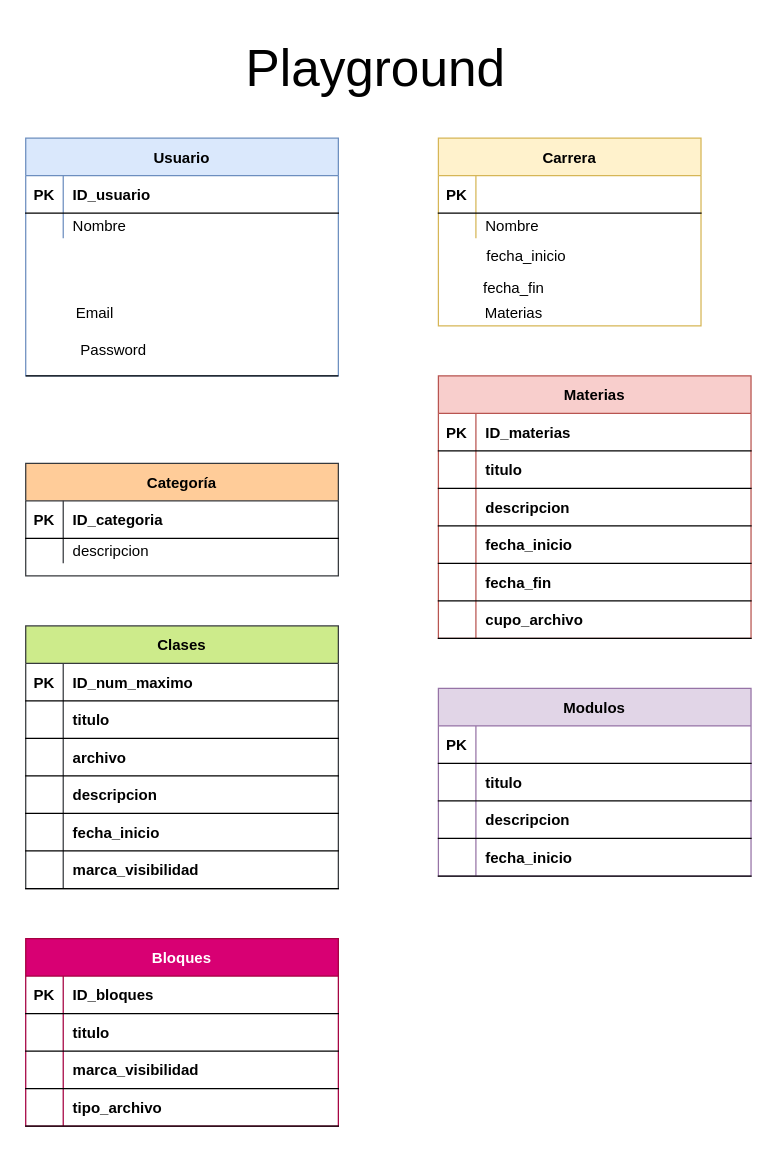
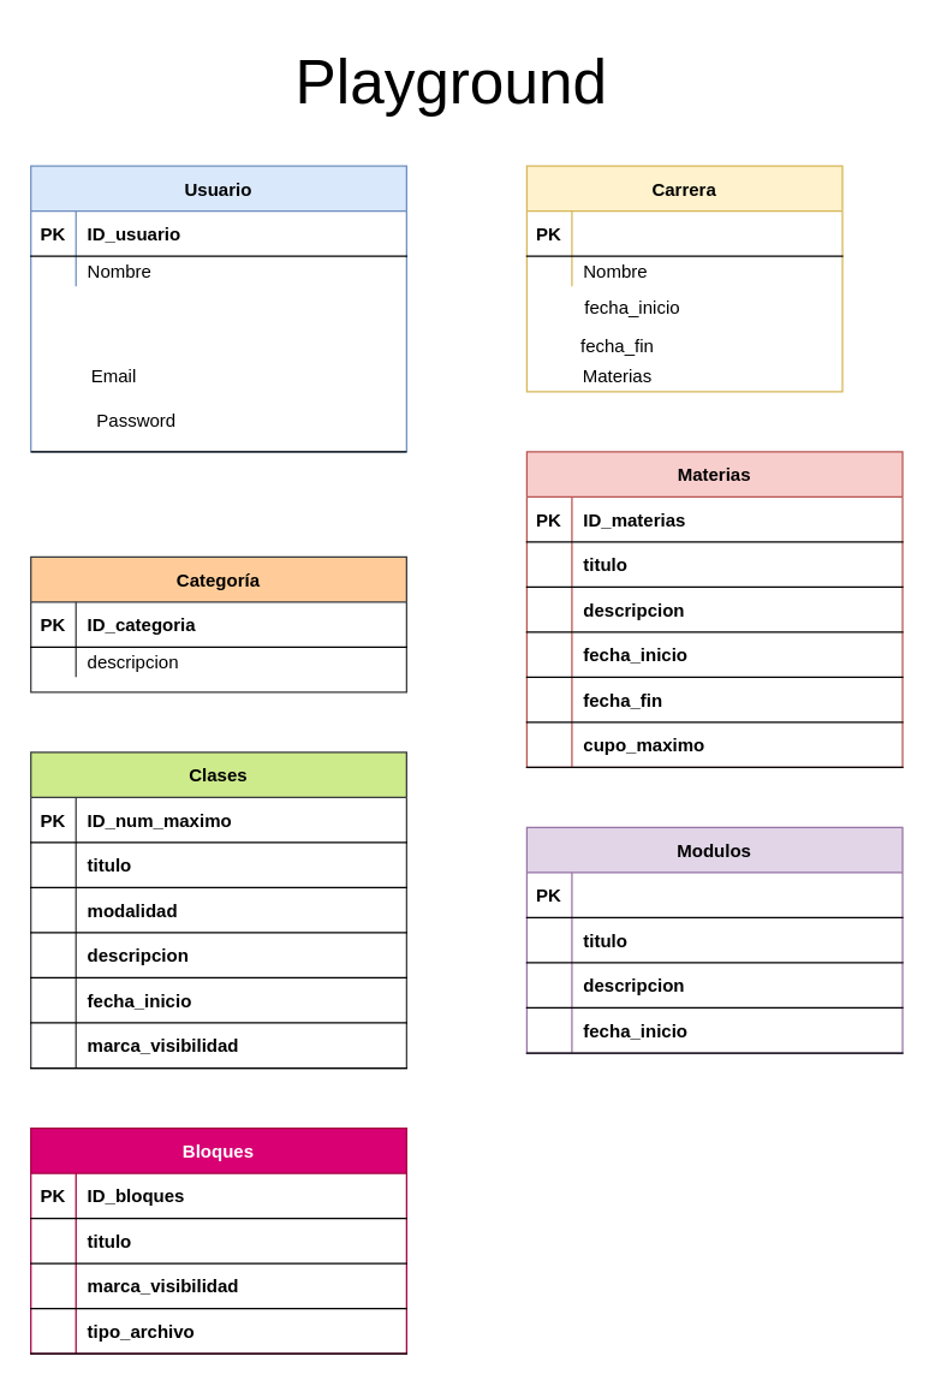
  <mxCell id="0" />
  <mxCell id="1" parent="0" />
  <mxCell id="2" value="Usuario" style="shape=table;startSize=30;container=1;collapsible=1;childLayout=tableLayout;fixedRows=1;rowLines=0;fontStyle=1;align=center;resizeLast=1;strokeWidth=1;perimeterSpacing=0;fillColor=#dae8fc;strokeColor=#6c8ebf;" parent="1" vertex="1"><mxGeometry x="20" y="110" width="250" height="190" as="geometry" /></mxCell>
  <mxCell id="3" value="" style="shape=partialRectangle;collapsible=0;dropTarget=0;pointerEvents=0;fillColor=none;points=[[0,0.5],[1,0.5]];portConstraint=eastwest;top=0;left=0;right=0;bottom=1;" parent="2" vertex="1"><mxGeometry y="30" width="250" height="30" as="geometry" /></mxCell>
  <mxCell id="4" value="PK" style="shape=partialRectangle;overflow=hidden;connectable=0;fillColor=none;top=0;left=0;bottom=0;right=0;fontStyle=1;" parent="3" vertex="1"><mxGeometry width="30" height="30" as="geometry" /></mxCell>
  <mxCell id="5" value="ID_usuario" style="shape=partialRectangle;overflow=hidden;connectable=0;fillColor=none;top=0;left=0;bottom=0;right=0;align=left;spacingLeft=6;fontStyle=1;" parent="3" vertex="1"><mxGeometry x="30" width="220" height="30" as="geometry" /></mxCell>
  <mxCell id="6" value="" style="shape=partialRectangle;collapsible=0;dropTarget=0;pointerEvents=0;fillColor=none;points=[[0,0.5],[1,0.5]];portConstraint=eastwest;top=0;left=0;right=0;bottom=0;" parent="2" vertex="1"><mxGeometry y="60" width="250" height="20" as="geometry" /></mxCell>
  <mxCell id="7" value="" style="shape=partialRectangle;overflow=hidden;connectable=0;fillColor=none;top=0;left=0;bottom=0;right=0;" parent="6" vertex="1"><mxGeometry width="30" height="20" as="geometry" /></mxCell>
  <mxCell id="8" value="Nombre" style="shape=partialRectangle;overflow=hidden;connectable=0;fillColor=none;top=0;left=0;bottom=0;right=0;align=left;spacingLeft=6;" parent="6" vertex="1"><mxGeometry x="30" width="220" height="20" as="geometry" /></mxCell>
  <mxCell id="9" value="Email" style="text;html=1;align=center;verticalAlign=middle;resizable=0;points=[];autosize=1;strokeColor=none;" parent="1" vertex="1"><mxGeometry x="50" y="240" width="50" height="20" as="geometry" /></mxCell>
  <mxCell id="10" value="Password" style="text;html=1;align=center;verticalAlign=middle;resizable=0;points=[];autosize=1;strokeColor=none;" parent="1" vertex="1"><mxGeometry x="55" y="270" width="70" height="20" as="geometry" /></mxCell>
  <mxCell id="11" value="" style="endArrow=none;html=1;" parent="1" edge="1"><mxGeometry width="50" height="50" relative="1" as="geometry"><mxPoint x="20" y="300" as="sourcePoint" /><mxPoint x="270" y="300" as="targetPoint" /></mxGeometry></mxCell>
  <mxCell id="12" value="&lt;font style=&quot;font-size: 41px&quot;&gt;Playground&lt;/font&gt;" style="text;html=1;strokeColor=none;fillColor=none;align=center;verticalAlign=middle;whiteSpace=wrap;rounded=0;" parent="1" vertex="1"><mxGeometry x="120" y="20" width="360" height="70" as="geometry" /></mxCell>
  <mxCell id="13" value="Categoría" style="shape=table;startSize=30;container=1;collapsible=1;childLayout=tableLayout;fixedRows=1;rowLines=0;fontStyle=1;align=center;resizeLast=1;strokeWidth=1;perimeterSpacing=0;fillColor=#ffcc99;strokeColor=#36393d;" parent="1" vertex="1"><mxGeometry x="20" y="370" width="250" height="90" as="geometry" /></mxCell>
  <mxCell id="14" value="" style="shape=partialRectangle;collapsible=0;dropTarget=0;pointerEvents=0;fillColor=none;points=[[0,0.5],[1,0.5]];portConstraint=eastwest;top=0;left=0;right=0;bottom=1;" parent="13" vertex="1"><mxGeometry y="30" width="250" height="30" as="geometry" /></mxCell>
  <mxCell id="15" value="PK" style="shape=partialRectangle;overflow=hidden;connectable=0;fillColor=none;top=0;left=0;bottom=0;right=0;fontStyle=1;" parent="14" vertex="1"><mxGeometry width="30" height="30" as="geometry" /></mxCell>
  <mxCell id="16" value="ID_categoria" style="shape=partialRectangle;overflow=hidden;connectable=0;fillColor=none;top=0;left=0;bottom=0;right=0;align=left;spacingLeft=6;fontStyle=1;" parent="14" vertex="1"><mxGeometry x="30" width="220" height="30" as="geometry" /></mxCell>
  <mxCell id="17" value="" style="shape=partialRectangle;collapsible=0;dropTarget=0;pointerEvents=0;fillColor=none;points=[[0,0.5],[1,0.5]];portConstraint=eastwest;top=0;left=0;right=0;bottom=0;" parent="13" vertex="1"><mxGeometry y="60" width="250" height="20" as="geometry" /></mxCell>
  <mxCell id="18" value="" style="shape=partialRectangle;overflow=hidden;connectable=0;fillColor=none;top=0;left=0;bottom=0;right=0;" parent="17" vertex="1"><mxGeometry width="30" height="20" as="geometry" /></mxCell>
  <mxCell id="19" value="descripcion" style="shape=partialRectangle;overflow=hidden;connectable=0;fillColor=none;top=0;left=0;bottom=0;right=0;align=left;spacingLeft=6;" parent="17" vertex="1"><mxGeometry x="30" width="220" height="20" as="geometry" /></mxCell>
  <mxCell id="20" value="Carrera" style="shape=table;startSize=30;container=1;collapsible=1;childLayout=tableLayout;fixedRows=1;rowLines=0;fontStyle=1;align=center;resizeLast=1;strokeWidth=1;perimeterSpacing=0;fillColor=#fff2cc;strokeColor=#d6b656;" parent="1" vertex="1"><mxGeometry x="350" y="110" width="210" height="150" as="geometry" /></mxCell>
  <mxCell id="21" value="" style="shape=partialRectangle;collapsible=0;dropTarget=0;pointerEvents=0;fillColor=none;points=[[0,0.5],[1,0.5]];portConstraint=eastwest;top=0;left=0;right=0;bottom=1;" parent="20" vertex="1"><mxGeometry y="30" width="210" height="30" as="geometry" /></mxCell>
  <mxCell id="22" value="PK" style="shape=partialRectangle;overflow=hidden;connectable=0;fillColor=none;top=0;left=0;bottom=0;right=0;fontStyle=1;" parent="21" vertex="1"><mxGeometry width="30" height="30" as="geometry" /></mxCell>
  <mxCell id="23" value="" style="shape=partialRectangle;collapsible=0;dropTarget=0;pointerEvents=0;fillColor=none;points=[[0,0.5],[1,0.5]];portConstraint=eastwest;top=0;left=0;right=0;bottom=0;" parent="20" vertex="1"><mxGeometry y="60" width="210" height="20" as="geometry" /></mxCell>
  <mxCell id="24" value="" style="shape=partialRectangle;overflow=hidden;connectable=0;fillColor=none;top=0;left=0;bottom=0;right=0;" parent="23" vertex="1"><mxGeometry width="30" height="20" as="geometry" /></mxCell>
  <mxCell id="25" value="Nombre" style="shape=partialRectangle;overflow=hidden;connectable=0;fillColor=none;top=0;left=0;bottom=0;right=0;align=left;spacingLeft=6;" parent="23" vertex="1"><mxGeometry x="30" width="180" height="20" as="geometry" /></mxCell>
  <mxCell id="26" value="fecha_inicio" style="text;html=1;align=center;verticalAlign=middle;resizable=0;points=[];autosize=1;strokeColor=none;" parent="1" vertex="1"><mxGeometry x="380" y="195" width="80" height="20" as="geometry" /></mxCell>
  <mxCell id="27" value="fecha_fin" style="text;html=1;align=center;verticalAlign=middle;resizable=0;points=[];autosize=1;strokeColor=none;" parent="1" vertex="1"><mxGeometry x="380" y="220" width="60" height="20" as="geometry" /></mxCell>
  <mxCell id="28" value="Materias" style="text;html=1;align=center;verticalAlign=middle;resizable=0;points=[];autosize=1;strokeColor=none;" parent="1" vertex="1"><mxGeometry x="380" y="240" width="60" height="20" as="geometry" /></mxCell>
  <mxCell id="29" value="Materias" style="shape=table;startSize=30;container=1;collapsible=1;childLayout=tableLayout;fixedRows=1;rowLines=0;fontStyle=1;align=center;resizeLast=1;strokeWidth=1;perimeterSpacing=0;fillColor=#f8cecc;strokeColor=#b85450;" parent="1" vertex="1"><mxGeometry x="350" y="300" width="250" height="210" as="geometry" /></mxCell>
  <mxCell id="30" value="" style="shape=partialRectangle;collapsible=0;dropTarget=0;pointerEvents=0;fillColor=none;points=[[0,0.5],[1,0.5]];portConstraint=eastwest;top=0;left=0;right=0;bottom=1;" parent="29" vertex="1"><mxGeometry y="30" width="250" height="30" as="geometry" /></mxCell>
  <mxCell id="31" value="PK" style="shape=partialRectangle;overflow=hidden;connectable=0;fillColor=none;top=0;left=0;bottom=0;right=0;fontStyle=1;" parent="30" vertex="1"><mxGeometry width="30" height="30" as="geometry" /></mxCell>
  <mxCell id="32" value="ID_materias" style="shape=partialRectangle;overflow=hidden;connectable=0;fillColor=none;top=0;left=0;bottom=0;right=0;align=left;spacingLeft=6;fontStyle=1;" parent="30" vertex="1"><mxGeometry x="30" width="220" height="30" as="geometry" /></mxCell>
  <mxCell id="33" value="" style="shape=partialRectangle;collapsible=0;dropTarget=0;pointerEvents=0;fillColor=none;points=[[0,0.5],[1,0.5]];portConstraint=eastwest;top=0;left=0;right=0;bottom=1;" parent="29" vertex="1"><mxGeometry y="60" width="250" height="30" as="geometry" /></mxCell>
  <mxCell id="34" value="" style="shape=partialRectangle;overflow=hidden;connectable=0;fillColor=none;top=0;left=0;bottom=0;right=0;fontStyle=1;" parent="33" vertex="1"><mxGeometry width="30" height="30" as="geometry" /></mxCell>
  <mxCell id="35" value="titulo" style="shape=partialRectangle;overflow=hidden;connectable=0;fillColor=none;top=0;left=0;bottom=0;right=0;align=left;spacingLeft=6;fontStyle=1;" parent="33" vertex="1"><mxGeometry x="30" width="220" height="30" as="geometry" /></mxCell>
  <mxCell id="36" value="" style="shape=partialRectangle;collapsible=0;dropTarget=0;pointerEvents=0;fillColor=none;points=[[0,0.5],[1,0.5]];portConstraint=eastwest;top=0;left=0;right=0;bottom=1;" parent="29" vertex="1"><mxGeometry y="90" width="250" height="30" as="geometry" /></mxCell>
  <mxCell id="37" value="" style="shape=partialRectangle;overflow=hidden;connectable=0;fillColor=none;top=0;left=0;bottom=0;right=0;fontStyle=1;" parent="36" vertex="1"><mxGeometry width="30" height="30" as="geometry" /></mxCell>
  <mxCell id="38" value="descripcion" style="shape=partialRectangle;overflow=hidden;connectable=0;fillColor=none;top=0;left=0;bottom=0;right=0;align=left;spacingLeft=6;fontStyle=1;" parent="36" vertex="1"><mxGeometry x="30" width="220" height="30" as="geometry" /></mxCell>
  <mxCell id="39" value="" style="shape=partialRectangle;collapsible=0;dropTarget=0;pointerEvents=0;fillColor=none;points=[[0,0.5],[1,0.5]];portConstraint=eastwest;top=0;left=0;right=0;bottom=1;" parent="29" vertex="1"><mxGeometry y="120" width="250" height="30" as="geometry" /></mxCell>
  <mxCell id="40" value="" style="shape=partialRectangle;overflow=hidden;connectable=0;fillColor=none;top=0;left=0;bottom=0;right=0;fontStyle=1;" parent="39" vertex="1"><mxGeometry width="30" height="30" as="geometry" /></mxCell>
  <mxCell id="41" value="fecha_inicio" style="shape=partialRectangle;overflow=hidden;connectable=0;fillColor=none;top=0;left=0;bottom=0;right=0;align=left;spacingLeft=6;fontStyle=1;" parent="39" vertex="1"><mxGeometry x="30" width="220" height="30" as="geometry" /></mxCell>
  <mxCell id="42" value="" style="shape=partialRectangle;collapsible=0;dropTarget=0;pointerEvents=0;fillColor=none;points=[[0,0.5],[1,0.5]];portConstraint=eastwest;top=0;left=0;right=0;bottom=1;" parent="29" vertex="1"><mxGeometry y="150" width="250" height="30" as="geometry" /></mxCell>
  <mxCell id="43" value="" style="shape=partialRectangle;overflow=hidden;connectable=0;fillColor=none;top=0;left=0;bottom=0;right=0;fontStyle=1;" parent="42" vertex="1"><mxGeometry width="30" height="30" as="geometry" /></mxCell>
  <mxCell id="44" value="fecha_fin" style="shape=partialRectangle;overflow=hidden;connectable=0;fillColor=none;top=0;left=0;bottom=0;right=0;align=left;spacingLeft=6;fontStyle=1;" parent="42" vertex="1"><mxGeometry x="30" width="220" height="30" as="geometry" /></mxCell>
  <mxCell id="45" value="" style="shape=partialRectangle;collapsible=0;dropTarget=0;pointerEvents=0;fillColor=none;points=[[0,0.5],[1,0.5]];portConstraint=eastwest;top=0;left=0;right=0;bottom=1;" parent="29" vertex="1"><mxGeometry y="180" width="250" height="30" as="geometry" /></mxCell>
  <mxCell id="46" value="" style="shape=partialRectangle;overflow=hidden;connectable=0;fillColor=none;top=0;left=0;bottom=0;right=0;fontStyle=1;" parent="45" vertex="1"><mxGeometry width="30" height="30" as="geometry" /></mxCell>
- <mxCell id="47" value="cupo_archivo" style="shape=partialRectangle;overflow=hidden;connectable=0;fillColor=none;top=0;left=0;bottom=0;right=0;align=left;spacingLeft=6;fontStyle=1;" parent="45" vertex="1"><mxGeometry x="30" width="220" height="30" as="geometry" /></mxCell>
+ <mxCell id="47" value="cupo_maximo" style="shape=partialRectangle;overflow=hidden;connectable=0;fillColor=none;top=0;left=0;bottom=0;right=0;align=left;spacingLeft=6;fontStyle=1;" parent="45" vertex="1"><mxGeometry x="30" width="220" height="30" as="geometry" /></mxCell>
  <mxCell id="48" value="Modulos" style="shape=table;startSize=30;container=1;collapsible=1;childLayout=tableLayout;fixedRows=1;rowLines=0;fontStyle=1;align=center;resizeLast=1;strokeWidth=1;perimeterSpacing=0;fillColor=#e1d5e7;strokeColor=#9673a6;" parent="1" vertex="1"><mxGeometry x="350" y="550" width="250" height="150" as="geometry" /></mxCell>
  <mxCell id="49" value="" style="shape=partialRectangle;collapsible=0;dropTarget=0;pointerEvents=0;fillColor=none;points=[[0,0.5],[1,0.5]];portConstraint=eastwest;top=0;left=0;right=0;bottom=1;" parent="48" vertex="1"><mxGeometry y="30" width="250" height="30" as="geometry" /></mxCell>
  <mxCell id="50" value="PK" style="shape=partialRectangle;overflow=hidden;connectable=0;fillColor=none;top=0;left=0;bottom=0;right=0;fontStyle=1;" parent="49" vertex="1"><mxGeometry width="30" height="30" as="geometry" /></mxCell>
  <mxCell id="51" value="" style="shape=partialRectangle;collapsible=0;dropTarget=0;pointerEvents=0;fillColor=none;points=[[0,0.5],[1,0.5]];portConstraint=eastwest;top=0;left=0;right=0;bottom=1;" parent="48" vertex="1"><mxGeometry y="60" width="250" height="30" as="geometry" /></mxCell>
  <mxCell id="52" value="" style="shape=partialRectangle;overflow=hidden;connectable=0;fillColor=none;top=0;left=0;bottom=0;right=0;fontStyle=1;" parent="51" vertex="1"><mxGeometry width="30" height="30" as="geometry" /></mxCell>
  <mxCell id="53" value="titulo" style="shape=partialRectangle;overflow=hidden;connectable=0;fillColor=none;top=0;left=0;bottom=0;right=0;align=left;spacingLeft=6;fontStyle=1;" parent="51" vertex="1"><mxGeometry x="30" width="220" height="30" as="geometry" /></mxCell>
  <mxCell id="54" value="" style="shape=partialRectangle;collapsible=0;dropTarget=0;pointerEvents=0;fillColor=none;points=[[0,0.5],[1,0.5]];portConstraint=eastwest;top=0;left=0;right=0;bottom=1;" parent="48" vertex="1"><mxGeometry y="90" width="250" height="30" as="geometry" /></mxCell>
  <mxCell id="55" value="" style="shape=partialRectangle;overflow=hidden;connectable=0;fillColor=none;top=0;left=0;bottom=0;right=0;fontStyle=1;" parent="54" vertex="1"><mxGeometry width="30" height="30" as="geometry" /></mxCell>
  <mxCell id="56" value="descripcion" style="shape=partialRectangle;overflow=hidden;connectable=0;fillColor=none;top=0;left=0;bottom=0;right=0;align=left;spacingLeft=6;fontStyle=1;" parent="54" vertex="1"><mxGeometry x="30" width="220" height="30" as="geometry" /></mxCell>
  <mxCell id="57" value="" style="shape=partialRectangle;collapsible=0;dropTarget=0;pointerEvents=0;fillColor=none;points=[[0,0.5],[1,0.5]];portConstraint=eastwest;top=0;left=0;right=0;bottom=1;" parent="48" vertex="1"><mxGeometry y="120" width="250" height="30" as="geometry" /></mxCell>
  <mxCell id="58" value="" style="shape=partialRectangle;overflow=hidden;connectable=0;fillColor=none;top=0;left=0;bottom=0;right=0;fontStyle=1;" parent="57" vertex="1"><mxGeometry width="30" height="30" as="geometry" /></mxCell>
  <mxCell id="59" value="fecha_inicio" style="shape=partialRectangle;overflow=hidden;connectable=0;fillColor=none;top=0;left=0;bottom=0;right=0;align=left;spacingLeft=6;fontStyle=1;" parent="57" vertex="1"><mxGeometry x="30" width="220" height="30" as="geometry" /></mxCell>
  <mxCell id="60" value="Clases" style="shape=table;startSize=30;container=1;collapsible=1;childLayout=tableLayout;fixedRows=1;rowLines=0;fontStyle=1;align=center;resizeLast=1;strokeWidth=1;perimeterSpacing=0;fillColor=#cdeb8b;strokeColor=#36393d;" vertex="1" parent="1"><mxGeometry x="20" y="500" width="250" height="210" as="geometry" /></mxCell>
  <mxCell id="61" value="" style="shape=partialRectangle;collapsible=0;dropTarget=0;pointerEvents=0;fillColor=none;points=[[0,0.5],[1,0.5]];portConstraint=eastwest;top=0;left=0;right=0;bottom=1;" vertex="1" parent="60"><mxGeometry y="30" width="250" height="30" as="geometry" /></mxCell>
  <mxCell id="62" value="PK" style="shape=partialRectangle;overflow=hidden;connectable=0;fillColor=none;top=0;left=0;bottom=0;right=0;fontStyle=1;" vertex="1" parent="61"><mxGeometry width="30" height="30" as="geometry" /></mxCell>
  <mxCell id="63" value="ID_num_maximo" style="shape=partialRectangle;overflow=hidden;connectable=0;fillColor=none;top=0;left=0;bottom=0;right=0;align=left;spacingLeft=6;fontStyle=1;" vertex="1" parent="61"><mxGeometry x="30" width="220" height="30" as="geometry" /></mxCell>
  <mxCell id="64" value="" style="shape=partialRectangle;collapsible=0;dropTarget=0;pointerEvents=0;fillColor=none;points=[[0,0.5],[1,0.5]];portConstraint=eastwest;top=0;left=0;right=0;bottom=1;" vertex="1" parent="60"><mxGeometry y="60" width="250" height="30" as="geometry" /></mxCell>
  <mxCell id="65" value="" style="shape=partialRectangle;overflow=hidden;connectable=0;fillColor=none;top=0;left=0;bottom=0;right=0;fontStyle=1;" vertex="1" parent="64"><mxGeometry width="30" height="30" as="geometry" /></mxCell>
  <mxCell id="66" value="titulo" style="shape=partialRectangle;overflow=hidden;connectable=0;fillColor=none;top=0;left=0;bottom=0;right=0;align=left;spacingLeft=6;fontStyle=1;" vertex="1" parent="64"><mxGeometry x="30" width="220" height="30" as="geometry" /></mxCell>
  <mxCell id="67" value="" style="shape=partialRectangle;collapsible=0;dropTarget=0;pointerEvents=0;fillColor=none;points=[[0,0.5],[1,0.5]];portConstraint=eastwest;top=0;left=0;right=0;bottom=1;" vertex="1" parent="60"><mxGeometry y="90" width="250" height="30" as="geometry" /></mxCell>
  <mxCell id="68" value="" style="shape=partialRectangle;overflow=hidden;connectable=0;fillColor=none;top=0;left=0;bottom=0;right=0;fontStyle=1;" vertex="1" parent="67"><mxGeometry width="30" height="30" as="geometry" /></mxCell>
- <mxCell id="69" value="archivo" style="shape=partialRectangle;overflow=hidden;connectable=0;fillColor=none;top=0;left=0;bottom=0;right=0;align=left;spacingLeft=6;fontStyle=1;" vertex="1" parent="67"><mxGeometry x="30" width="220" height="30" as="geometry" /></mxCell>
+ <mxCell id="69" value="modalidad" style="shape=partialRectangle;overflow=hidden;connectable=0;fillColor=none;top=0;left=0;bottom=0;right=0;align=left;spacingLeft=6;fontStyle=1;" vertex="1" parent="67"><mxGeometry x="30" width="220" height="30" as="geometry" /></mxCell>
  <mxCell id="70" value="" style="shape=partialRectangle;collapsible=0;dropTarget=0;pointerEvents=0;fillColor=none;points=[[0,0.5],[1,0.5]];portConstraint=eastwest;top=0;left=0;right=0;bottom=1;" vertex="1" parent="60"><mxGeometry y="120" width="250" height="30" as="geometry" /></mxCell>
  <mxCell id="71" value="" style="shape=partialRectangle;overflow=hidden;connectable=0;fillColor=none;top=0;left=0;bottom=0;right=0;fontStyle=1;" vertex="1" parent="70"><mxGeometry width="30" height="30" as="geometry" /></mxCell>
  <mxCell id="72" value="descripcion" style="shape=partialRectangle;overflow=hidden;connectable=0;fillColor=none;top=0;left=0;bottom=0;right=0;align=left;spacingLeft=6;fontStyle=1;" vertex="1" parent="70"><mxGeometry x="30" width="220" height="30" as="geometry" /></mxCell>
  <mxCell id="73" value="" style="shape=partialRectangle;collapsible=0;dropTarget=0;pointerEvents=0;fillColor=none;points=[[0,0.5],[1,0.5]];portConstraint=eastwest;top=0;left=0;right=0;bottom=1;" vertex="1" parent="60"><mxGeometry y="150" width="250" height="30" as="geometry" /></mxCell>
  <mxCell id="74" value="" style="shape=partialRectangle;overflow=hidden;connectable=0;fillColor=none;top=0;left=0;bottom=0;right=0;fontStyle=1;" vertex="1" parent="73"><mxGeometry width="30" height="30" as="geometry" /></mxCell>
  <mxCell id="75" value="fecha_inicio" style="shape=partialRectangle;overflow=hidden;connectable=0;fillColor=none;top=0;left=0;bottom=0;right=0;align=left;spacingLeft=6;fontStyle=1;" vertex="1" parent="73"><mxGeometry x="30" width="220" height="30" as="geometry" /></mxCell>
  <mxCell id="76" value="" style="shape=partialRectangle;collapsible=0;dropTarget=0;pointerEvents=0;fillColor=none;points=[[0,0.5],[1,0.5]];portConstraint=eastwest;top=0;left=0;right=0;bottom=1;" vertex="1" parent="60"><mxGeometry y="180" width="250" height="30" as="geometry" /></mxCell>
  <mxCell id="77" value="" style="shape=partialRectangle;overflow=hidden;connectable=0;fillColor=none;top=0;left=0;bottom=0;right=0;fontStyle=1;" vertex="1" parent="76"><mxGeometry width="30" height="30" as="geometry" /></mxCell>
  <mxCell id="78" value="marca_visibilidad" style="shape=partialRectangle;overflow=hidden;connectable=0;fillColor=none;top=0;left=0;bottom=0;right=0;align=left;spacingLeft=6;fontStyle=1;" vertex="1" parent="76"><mxGeometry x="30" width="220" height="30" as="geometry" /></mxCell>
  <mxCell id="79" value="Bloques" style="shape=table;startSize=30;container=1;collapsible=1;childLayout=tableLayout;fixedRows=1;rowLines=0;fontStyle=1;align=center;resizeLast=1;strokeWidth=1;perimeterSpacing=0;fillColor=#d80073;strokeColor=#A50040;fontColor=#ffffff;" vertex="1" parent="1"><mxGeometry x="20" y="750" width="250" height="150" as="geometry" /></mxCell>
  <mxCell id="80" value="" style="shape=partialRectangle;collapsible=0;dropTarget=0;pointerEvents=0;fillColor=none;points=[[0,0.5],[1,0.5]];portConstraint=eastwest;top=0;left=0;right=0;bottom=1;" vertex="1" parent="79"><mxGeometry y="30" width="250" height="30" as="geometry" /></mxCell>
  <mxCell id="81" value="PK" style="shape=partialRectangle;overflow=hidden;connectable=0;fillColor=none;top=0;left=0;bottom=0;right=0;fontStyle=1;" vertex="1" parent="80"><mxGeometry width="30" height="30" as="geometry" /></mxCell>
  <mxCell id="82" value="ID_bloques" style="shape=partialRectangle;overflow=hidden;connectable=0;fillColor=none;top=0;left=0;bottom=0;right=0;align=left;spacingLeft=6;fontStyle=1;" vertex="1" parent="80"><mxGeometry x="30" width="220" height="30" as="geometry" /></mxCell>
  <mxCell id="83" value="" style="shape=partialRectangle;collapsible=0;dropTarget=0;pointerEvents=0;fillColor=none;points=[[0,0.5],[1,0.5]];portConstraint=eastwest;top=0;left=0;right=0;bottom=1;" vertex="1" parent="79"><mxGeometry y="60" width="250" height="30" as="geometry" /></mxCell>
  <mxCell id="84" value="" style="shape=partialRectangle;overflow=hidden;connectable=0;fillColor=none;top=0;left=0;bottom=0;right=0;fontStyle=1;" vertex="1" parent="83"><mxGeometry width="30" height="30" as="geometry" /></mxCell>
  <mxCell id="85" value="titulo" style="shape=partialRectangle;overflow=hidden;connectable=0;fillColor=none;top=0;left=0;bottom=0;right=0;align=left;spacingLeft=6;fontStyle=1;" vertex="1" parent="83"><mxGeometry x="30" width="220" height="30" as="geometry" /></mxCell>
  <mxCell id="86" value="" style="shape=partialRectangle;collapsible=0;dropTarget=0;pointerEvents=0;fillColor=none;points=[[0,0.5],[1,0.5]];portConstraint=eastwest;top=0;left=0;right=0;bottom=1;" vertex="1" parent="79"><mxGeometry y="90" width="250" height="30" as="geometry" /></mxCell>
  <mxCell id="87" value="" style="shape=partialRectangle;overflow=hidden;connectable=0;fillColor=none;top=0;left=0;bottom=0;right=0;fontStyle=1;" vertex="1" parent="86"><mxGeometry width="30" height="30" as="geometry" /></mxCell>
  <mxCell id="88" value="marca_visibilidad" style="shape=partialRectangle;overflow=hidden;connectable=0;fillColor=none;top=0;left=0;bottom=0;right=0;align=left;spacingLeft=6;fontStyle=1;" vertex="1" parent="86"><mxGeometry x="30" width="220" height="30" as="geometry" /></mxCell>
  <mxCell id="89" value="" style="shape=partialRectangle;collapsible=0;dropTarget=0;pointerEvents=0;fillColor=none;points=[[0,0.5],[1,0.5]];portConstraint=eastwest;top=0;left=0;right=0;bottom=1;" vertex="1" parent="79"><mxGeometry y="120" width="250" height="30" as="geometry" /></mxCell>
  <mxCell id="90" value="" style="shape=partialRectangle;overflow=hidden;connectable=0;fillColor=none;top=0;left=0;bottom=0;right=0;fontStyle=1;" vertex="1" parent="89"><mxGeometry width="30" height="30" as="geometry" /></mxCell>
  <mxCell id="91" value="tipo_archivo" style="shape=partialRectangle;overflow=hidden;connectable=0;fillColor=none;top=0;left=0;bottom=0;right=0;align=left;spacingLeft=6;fontStyle=1;" vertex="1" parent="89"><mxGeometry x="30" width="220" height="30" as="geometry" /></mxCell>
